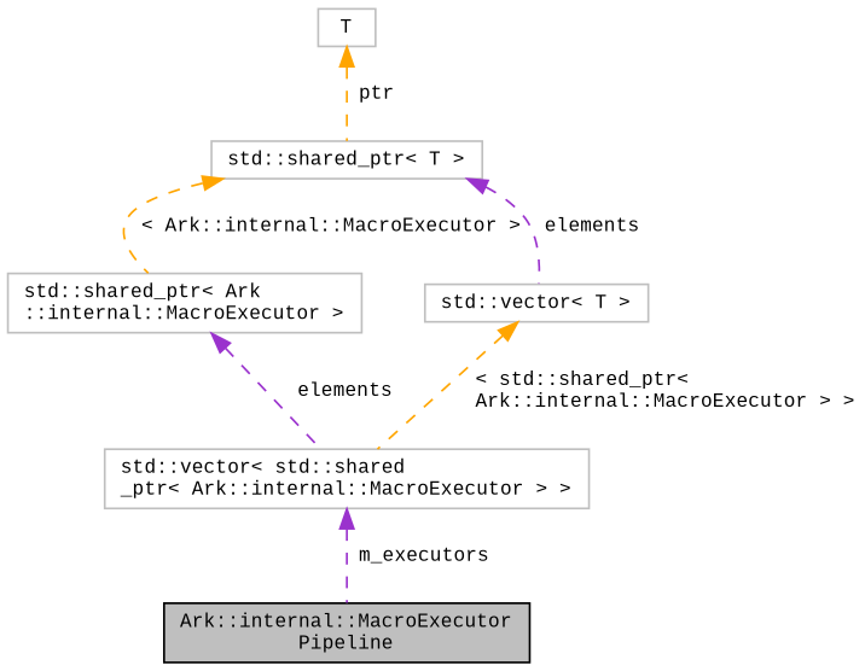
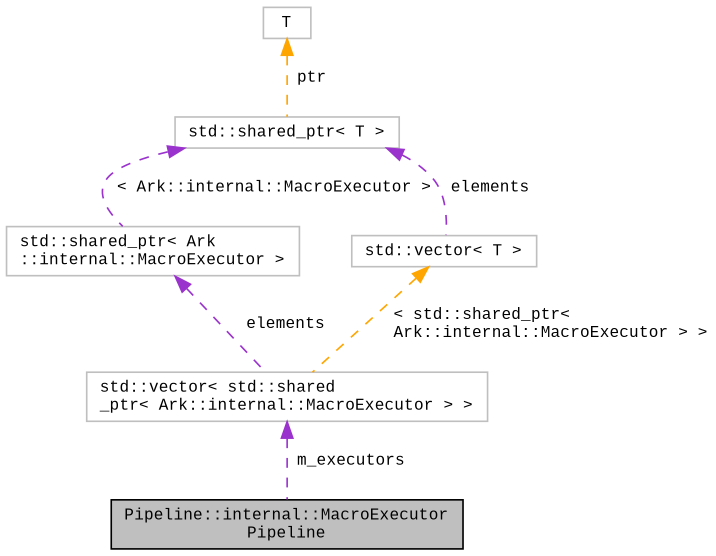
  digraph {
    fontname="Liberation Mono"
    node [color=grey75 fillcolor=white fontname="Liberation Mono" fontsize=10 shape=record style=filled]
    edge [color=darkorchid3 dir=back fontname="Liberation Mono" fontsize=10 labelfontname=Helvetica labelfontsize=10 style=dashed]
-   n1 [color=black fillcolor=grey75 fontcolor=black height=0.2 label="Ark::internal::MacroExecutor\lPipeline" width=0.4]
+   n1 [color=black fillcolor=grey75 fontcolor=black height=0.2 label="Pipeline::internal::MacroExecutor\lPipeline" width=0.4]
    n2 [height=0.2 label="std::vector\< std::shared\l_ptr\< Ark::internal::MacroExecutor \> \>" width=0.4]
    n3 [height=0.2 label="std::shared_ptr\< Ark\l::internal::MacroExecutor \>" width=0.4]
    n4 [height=0.2 label="std::shared_ptr\< T \>" width=0.4]
    n5 [height=0.2 label="std::vector\< T \>" width=0.4]
    n6 [height=0.2 label=T width=0.4]
    n2 -> n1 [label=" m_executors"]
    n3 -> n2 [label=" elements"]
-   n4 -> n3 [color=orange label=" \< Ark::internal::MacroExecutor \>"]
+   n4 -> n3 [label=" \< Ark::internal::MacroExecutor \>"]
    n4 -> n5 [label=" elements"]
    n5 -> n2 [color=orange label=" \< std::shared_ptr\<\l Ark::internal::MacroExecutor \> \>"]
    n6 -> n4 [color=orange label=" ptr"]
  }
